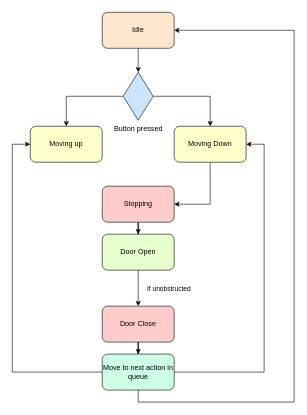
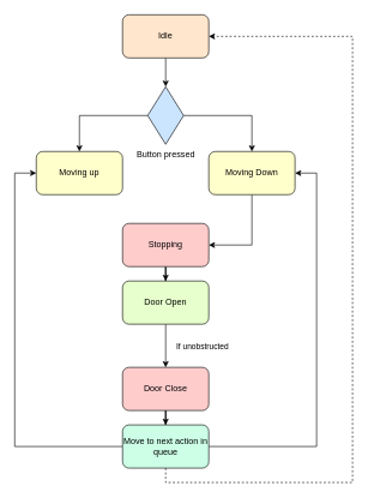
  <mxCell id="0" />
  <mxCell id="1" parent="0" />
  <mxCell id="2" value="&lt;div&gt;Moving up&lt;/div&gt;" style="rounded=1;whiteSpace=wrap;html=1;fillColor=light-dark(#FFFFCC,var(--ge-dark-color, #121212));" vertex="1" parent="1"><mxGeometry x="50" y="210" width="120" height="60" as="geometry" /></mxCell>
  <mxCell id="3" style="edgeStyle=orthogonalEdgeStyle;rounded=0;orthogonalLoop=1;jettySize=auto;html=1;entryX=1;entryY=0.5;entryDx=0;entryDy=0;" edge="1" parent="1" source="4" target="14"><mxGeometry relative="1" as="geometry" /></mxCell>
  <mxCell id="4" value="Moving Down" style="rounded=1;whiteSpace=wrap;html=1;fillColor=light-dark(#FFFFCC,var(--ge-dark-color, #121212));" vertex="1" parent="1"><mxGeometry x="290" y="210" width="120" height="60" as="geometry" /></mxCell>
  <mxCell id="5" style="edgeStyle=orthogonalEdgeStyle;rounded=0;orthogonalLoop=1;jettySize=auto;html=1;exitX=0.5;exitY=1;exitDx=0;exitDy=0;entryX=0.5;entryY=0;entryDx=0;entryDy=0;" edge="1" parent="1" source="6" target="9"><mxGeometry relative="1" as="geometry" /></mxCell>
  <mxCell id="6" value="&lt;div&gt;Idle&lt;/div&gt;" style="rounded=1;whiteSpace=wrap;html=1;fillColor=light-dark(#FFE6CC,var(--ge-dark-color, #121212));" vertex="1" parent="1"><mxGeometry x="170" y="20" width="120" height="60" as="geometry" /></mxCell>
  <mxCell id="7" style="edgeStyle=orthogonalEdgeStyle;rounded=0;orthogonalLoop=1;jettySize=auto;html=1;" edge="1" parent="1" source="9" target="2"><mxGeometry relative="1" as="geometry" /></mxCell>
  <mxCell id="8" style="edgeStyle=orthogonalEdgeStyle;rounded=0;orthogonalLoop=1;jettySize=auto;html=1;" edge="1" parent="1" source="9" target="4"><mxGeometry relative="1" as="geometry" /></mxCell>
  <mxCell id="9" value="" style="rhombus;whiteSpace=wrap;html=1;fillColor=light-dark(#CCE5FF,var(--ge-dark-color, #121212));" vertex="1" parent="1"><mxGeometry x="205" y="120" width="50" height="80" as="geometry" /></mxCell>
  <mxCell id="10" value="" style="edgeStyle=orthogonalEdgeStyle;rounded=0;orthogonalLoop=1;jettySize=auto;html=1;" edge="1" parent="1" source="12" target="16"><mxGeometry relative="1" as="geometry" /></mxCell>
  <mxCell id="11" value="&lt;div&gt;If unobstructed&lt;/div&gt;" style="edgeLabel;html=1;align=center;verticalAlign=middle;resizable=0;points=[];" vertex="1" connectable="0" parent="10"><mxGeometry x="-0.333" y="4" relative="1" as="geometry"><mxPoint x="46" y="10" as="offset" /></mxGeometry></mxCell>
  <mxCell id="12" value="&lt;div&gt;Door Open&lt;/div&gt;" style="rounded=1;whiteSpace=wrap;html=1;fillColor=light-dark(#E6FFCC,var(--ge-dark-color, #121212));" vertex="1" parent="1"><mxGeometry x="170" y="390" width="120" height="60" as="geometry" /></mxCell>
  <mxCell id="13" value="" style="edgeStyle=orthogonalEdgeStyle;rounded=0;orthogonalLoop=1;jettySize=auto;html=1;" edge="1" parent="1" source="14" target="12"><mxGeometry relative="1" as="geometry" /></mxCell>
  <mxCell id="14" value="&lt;div&gt;Stopping&lt;/div&gt;" style="rounded=1;whiteSpace=wrap;html=1;fillColor=light-dark(#FFCCCC,var(--ge-dark-color, #121212));" vertex="1" parent="1"><mxGeometry x="170" y="310" width="120" height="60" as="geometry" /></mxCell>
  <mxCell id="15" style="edgeStyle=orthogonalEdgeStyle;rounded=0;orthogonalLoop=1;jettySize=auto;html=1;exitX=0.5;exitY=1;exitDx=0;exitDy=0;" edge="1" parent="1" source="16" target="20"><mxGeometry relative="1" as="geometry" /></mxCell>
  <mxCell id="16" value="Door Close" style="rounded=1;whiteSpace=wrap;html=1;fillColor=light-dark(#FFCCCC,var(--ge-dark-color, #121212));" vertex="1" parent="1"><mxGeometry x="170" y="510" width="120" height="60" as="geometry" /></mxCell>
  <mxCell id="17" style="edgeStyle=orthogonalEdgeStyle;rounded=0;orthogonalLoop=1;jettySize=auto;html=1;entryX=0;entryY=0.5;entryDx=0;entryDy=0;" edge="1" parent="1" target="2"><mxGeometry relative="1" as="geometry"><mxPoint x="170" y="620" as="sourcePoint" /><mxPoint x="-10" y="270" as="targetPoint" /><Array as="points"><mxPoint x="20" y="620" /><mxPoint x="20" y="240" /></Array></mxGeometry></mxCell>
  <mxCell id="18" style="edgeStyle=orthogonalEdgeStyle;rounded=0;orthogonalLoop=1;jettySize=auto;html=1;entryX=1;entryY=0.5;entryDx=0;entryDy=0;" edge="1" parent="1" target="4"><mxGeometry relative="1" as="geometry"><mxPoint x="290" y="620" as="sourcePoint" /><mxPoint x="470" y="240" as="targetPoint" /><Array as="points"><mxPoint x="440" y="620" /><mxPoint x="440" y="240" /></Array></mxGeometry></mxCell>
- <mxCell id="19" style="edgeStyle=orthogonalEdgeStyle;rounded=0;orthogonalLoop=1;jettySize=auto;html=1;exitX=0.5;exitY=1;exitDx=0;exitDy=0;entryX=1;entryY=0.5;entryDx=0;entryDy=0;" edge="1" parent="1" source="20" target="6"><mxGeometry relative="1" as="geometry"><mxPoint x="530" y="50" as="targetPoint" /><Array as="points"><mxPoint x="230" y="670" /><mxPoint x="490" y="670" /><mxPoint x="490" y="50" /></Array></mxGeometry></mxCell>
+ <mxCell id="19" style="edgeStyle=orthogonalEdgeStyle;rounded=0;orthogonalLoop=1;jettySize=auto;html=1;exitX=0.5;exitY=1;exitDx=0;exitDy=0;entryX=1;entryY=0.5;entryDx=0;entryDy=0;dashed=1;" edge="1" parent="1" source="20" target="6"><mxGeometry relative="1" as="geometry"><mxPoint x="530" y="50" as="targetPoint" /><Array as="points"><mxPoint x="230" y="670" /><mxPoint x="490" y="670" /><mxPoint x="490" y="50" /></Array></mxGeometry></mxCell>
  <mxCell id="20" value="Move to next action in queue" style="rounded=1;whiteSpace=wrap;html=1;fillColor=light-dark(#CCFFE6,var(--ge-dark-color, #121212));" vertex="1" parent="1"><mxGeometry x="170" y="590" width="120" height="60" as="geometry" /></mxCell>
  <mxCell id="21" value="&lt;div&gt;Button pressed&lt;/div&gt;" style="text;html=1;align=center;verticalAlign=middle;resizable=0;points=[];autosize=1;strokeColor=none;fillColor=none;" vertex="1" parent="1"><mxGeometry x="180" y="200" width="100" height="30" as="geometry" /></mxCell>
